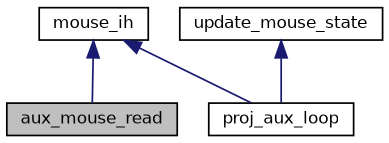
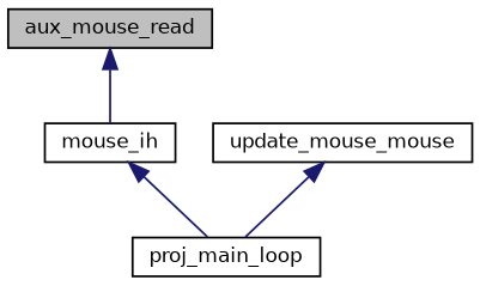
  digraph {
    rankdir=TB
    node [color=black fillcolor=white fontname=Helvetica fontsize=10 shape=record style=filled]
    edge [color=midnightblue dir=back fontname=Helvetica fontsize=10 labelfontname=Helvetica labelfontsize=10 style=solid]
    n1 [fillcolor=grey75 fontcolor=black height=0.2 label=aux_mouse_read width=0.4]
    n2 [height=0.2 label=mouse_ih width=0.4]
-   n3 [height=0.2 label=proj_aux_loop width=0.4]
-   n4 [height=0.2 label=update_mouse_state width=0.4]
-   n2 -> n1
+   n3 [height=0.2 label=proj_main_loop width=0.4]
+   n4 [height=0.2 label=update_mouse_mouse width=0.4]
+   n1 -> n2
    n2 -> n3
    n4 -> n3
  }
